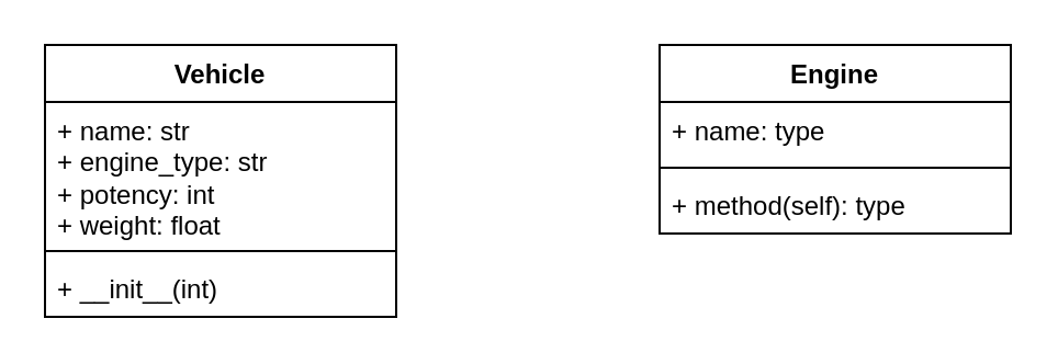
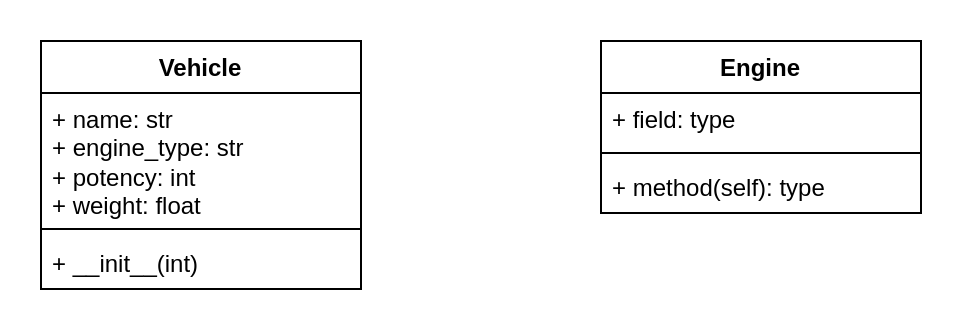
  <mxCell id="0" />
  <mxCell id="1" parent="0" />
  <mxCell id="2" value="Engine" style="swimlane;fontStyle=1;align=center;verticalAlign=top;childLayout=stackLayout;horizontal=1;startSize=26;horizontalStack=0;resizeParent=1;resizeParentMax=0;resizeLast=0;collapsible=1;marginBottom=0;whiteSpace=wrap;html=1;" vertex="1" parent="1"><mxGeometry x="300" y="20" width="160" height="86" as="geometry" /></mxCell>
- <mxCell id="3" value="+ name: type" style="text;strokeColor=none;fillColor=none;align=left;verticalAlign=top;spacingLeft=4;spacingRight=4;overflow=hidden;rotatable=0;points=[[0,0.5],[1,0.5]];portConstraint=eastwest;whiteSpace=wrap;html=1;" vertex="1" parent="2"><mxGeometry y="26" width="160" height="26" as="geometry" /></mxCell>
+ <mxCell id="3" value="+ field: type" style="text;strokeColor=none;fillColor=none;align=left;verticalAlign=top;spacingLeft=4;spacingRight=4;overflow=hidden;rotatable=0;points=[[0,0.5],[1,0.5]];portConstraint=eastwest;whiteSpace=wrap;html=1;" vertex="1" parent="2"><mxGeometry y="26" width="160" height="26" as="geometry" /></mxCell>
  <mxCell id="4" value="" style="line;strokeWidth=1;fillColor=none;align=left;verticalAlign=middle;spacingTop=-1;spacingLeft=3;spacingRight=3;rotatable=0;labelPosition=right;points=[];portConstraint=eastwest;strokeColor=inherit;" vertex="1" parent="2"><mxGeometry y="52" width="160" height="8" as="geometry" /></mxCell>
  <mxCell id="5" value="+ method(self): type" style="text;strokeColor=none;fillColor=none;align=left;verticalAlign=top;spacingLeft=4;spacingRight=4;overflow=hidden;rotatable=0;points=[[0,0.5],[1,0.5]];portConstraint=eastwest;whiteSpace=wrap;html=1;" vertex="1" parent="2"><mxGeometry y="60" width="160" height="26" as="geometry" /></mxCell>
  <mxCell id="6" value="Vehicle" style="swimlane;fontStyle=1;align=center;verticalAlign=top;childLayout=stackLayout;horizontal=1;startSize=26;horizontalStack=0;resizeParent=1;resizeParentMax=0;resizeLast=0;collapsible=1;marginBottom=0;whiteSpace=wrap;html=1;direction=east;" vertex="1" parent="1"><mxGeometry x="20" y="20" width="160" height="124" as="geometry"><mxRectangle x="200" y="150" width="80" height="30" as="alternateBounds" /></mxGeometry></mxCell>
  <mxCell id="7" value="+ name: str&lt;div&gt;+&amp;nbsp;&lt;span style=&quot;background-color: initial;&quot;&gt;engine_type: str&lt;/span&gt;&lt;/div&gt;&lt;div&gt;&lt;span style=&quot;background-color: initial;&quot;&gt;+ potency: int&lt;/span&gt;&lt;/div&gt;&lt;div&gt;&lt;span style=&quot;background-color: initial;&quot;&gt;+ weight: float&lt;/span&gt;&lt;/div&gt;&lt;p class=&quot;MsoNormal&quot;&gt;&lt;span lang=&quot;ES-CO&quot;&gt;&lt;/span&gt;&lt;/p&gt;&lt;div&gt;&lt;br&gt;&lt;div&gt;&lt;br&gt;&lt;/div&gt;&lt;/div&gt;" style="text;strokeColor=none;fillColor=none;align=left;verticalAlign=top;spacingLeft=4;spacingRight=4;overflow=hidden;rotatable=0;points=[[0,0.5],[1,0.5]];portConstraint=eastwest;whiteSpace=wrap;html=1;" vertex="1" parent="6"><mxGeometry y="26" width="160" height="64" as="geometry" /></mxCell>
  <mxCell id="8" value="" style="line;strokeWidth=1;fillColor=none;align=left;verticalAlign=middle;spacingTop=-1;spacingLeft=3;spacingRight=3;rotatable=0;labelPosition=right;points=[];portConstraint=eastwest;strokeColor=inherit;" vertex="1" parent="6"><mxGeometry y="90" width="160" height="8" as="geometry" /></mxCell>
  <mxCell id="9" value="+ __init__(int)" style="text;strokeColor=none;fillColor=none;align=left;verticalAlign=top;spacingLeft=4;spacingRight=4;overflow=hidden;rotatable=0;points=[[0,0.5],[1,0.5]];portConstraint=eastwest;whiteSpace=wrap;html=1;" vertex="1" parent="6"><mxGeometry y="98" width="160" height="26" as="geometry" /></mxCell>
  <mxCell id="10" style="edgeStyle=orthogonalEdgeStyle;rounded=0;orthogonalLoop=1;jettySize=auto;html=1;exitX=0;exitY=0.5;exitDx=0;exitDy=0;strokeColor=none;endArrow=diamondThin;endFill=1;" edge="1" parent="1" source="3" target="7"><mxGeometry relative="1" as="geometry" /></mxCell>
